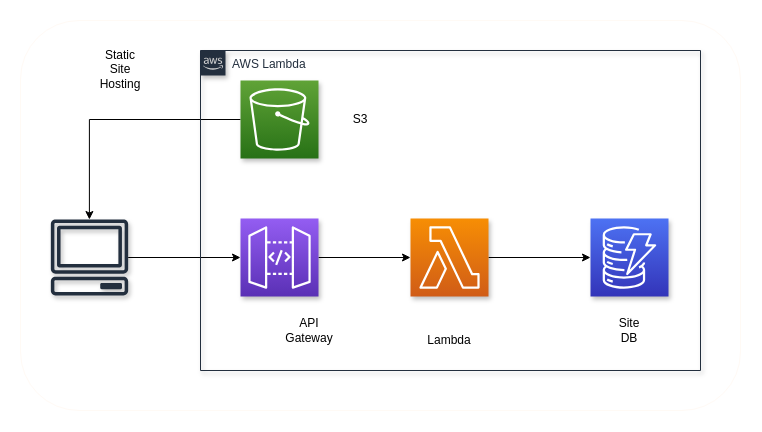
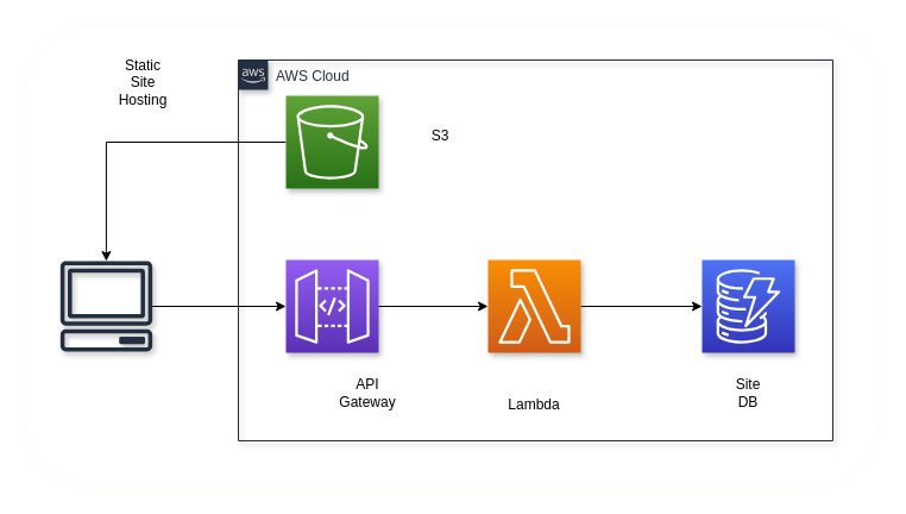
  <mxCell id="0" />
  <mxCell id="1" parent="0" />
  <mxCell id="2" value="" style="rounded=1;whiteSpace=wrap;html=1;shadow=0;strokeColor=#FFFAF5;strokeWidth=1;" vertex="1" parent="1"><mxGeometry x="20" y="20" width="720" height="390" as="geometry" /></mxCell>
  <mxCell id="3" value="" style="edgeStyle=orthogonalEdgeStyle;rounded=0;orthogonalLoop=1;jettySize=auto;html=1;" edge="1" parent="1" source="4" target="8"><mxGeometry relative="1" as="geometry"><mxPoint x="208.189" y="258" as="targetPoint" /></mxGeometry></mxCell>
  <mxCell id="4" value="" style="outlineConnect=0;fontColor=#232F3E;gradientColor=none;fillColor=#232F3E;strokeColor=none;dashed=0;verticalLabelPosition=bottom;verticalAlign=top;align=center;html=1;fontSize=12;fontStyle=0;aspect=fixed;pointerEvents=1;shape=mxgraph.aws4.client;shadow=1;" vertex="1" parent="1"><mxGeometry x="50" y="219" width="78" height="76" as="geometry" /></mxCell>
  <mxCell id="5" style="edgeStyle=orthogonalEdgeStyle;rounded=0;orthogonalLoop=1;jettySize=auto;html=1;" edge="1" parent="1" source="6" target="4"><mxGeometry relative="1" as="geometry" /></mxCell>
  <mxCell id="6" value="" style="outlineConnect=0;fontColor=#232F3E;gradientColor=#60A337;gradientDirection=north;fillColor=#277116;strokeColor=#ffffff;dashed=0;verticalLabelPosition=bottom;verticalAlign=top;align=center;html=1;fontSize=12;fontStyle=0;aspect=fixed;shape=mxgraph.aws4.resourceIcon;resIcon=mxgraph.aws4.s3;shadow=1;" vertex="1" parent="1"><mxGeometry x="240" y="80" width="78" height="78" as="geometry" /></mxCell>
  <mxCell id="7" value="" style="edgeStyle=orthogonalEdgeStyle;rounded=0;orthogonalLoop=1;jettySize=auto;html=1;" edge="1" parent="1" source="8" target="10"><mxGeometry relative="1" as="geometry"><mxPoint x="398" y="257" as="targetPoint" /></mxGeometry></mxCell>
  <mxCell id="8" value="" style="outlineConnect=0;fontColor=#232F3E;gradientColor=#945DF2;gradientDirection=north;fillColor=#5A30B5;strokeColor=#ffffff;dashed=0;verticalLabelPosition=bottom;verticalAlign=top;align=center;html=1;fontSize=12;fontStyle=0;aspect=fixed;shape=mxgraph.aws4.resourceIcon;resIcon=mxgraph.aws4.api_gateway;shadow=1;" vertex="1" parent="1"><mxGeometry x="240" y="218" width="78" height="78" as="geometry" /></mxCell>
  <mxCell id="9" style="edgeStyle=orthogonalEdgeStyle;rounded=0;orthogonalLoop=1;jettySize=auto;html=1;" edge="1" parent="1" source="10" target="11"><mxGeometry relative="1" as="geometry" /></mxCell>
  <mxCell id="10" value="" style="outlineConnect=0;fontColor=#232F3E;gradientColor=#F78E04;gradientDirection=north;fillColor=#D05C17;strokeColor=#ffffff;dashed=0;verticalLabelPosition=bottom;verticalAlign=top;align=center;html=1;fontSize=12;fontStyle=0;aspect=fixed;shape=mxgraph.aws4.resourceIcon;resIcon=mxgraph.aws4.lambda;shadow=1;" vertex="1" parent="1"><mxGeometry x="410" y="218" width="78" height="78" as="geometry" /></mxCell>
  <mxCell id="11" value="" style="outlineConnect=0;fontColor=#232F3E;gradientColor=#4D72F3;gradientDirection=north;fillColor=#3334B9;strokeColor=#ffffff;dashed=0;verticalLabelPosition=bottom;verticalAlign=top;align=center;html=1;fontSize=12;fontStyle=0;aspect=fixed;shape=mxgraph.aws4.resourceIcon;resIcon=mxgraph.aws4.dynamodb;shadow=1;" vertex="1" parent="1"><mxGeometry x="590" y="218" width="78" height="78" as="geometry" /></mxCell>
- <mxCell id="12" value="AWS Lambda" style="points=[[0,0],[0.25,0],[0.5,0],[0.75,0],[1,0],[1,0.25],[1,0.5],[1,0.75],[1,1],[0.75,1],[0.5,1],[0.25,1],[0,1],[0,0.75],[0,0.5],[0,0.25]];outlineConnect=0;gradientColor=none;html=1;whiteSpace=wrap;fontSize=12;fontStyle=0;shape=mxgraph.aws4.group;grIcon=mxgraph.aws4.group_aws_cloud_alt;strokeColor=#232F3E;fillColor=none;verticalAlign=top;align=left;spacingLeft=30;fontColor=#232F3E;dashed=0;shadow=1;" vertex="1" parent="1"><mxGeometry x="200" y="50" width="500" height="320" as="geometry" /></mxCell>
+ <mxCell id="12" value="AWS Cloud" style="points=[[0,0],[0.25,0],[0.5,0],[0.75,0],[1,0],[1,0.25],[1,0.5],[1,0.75],[1,1],[0.75,1],[0.5,1],[0.25,1],[0,1],[0,0.75],[0,0.5],[0,0.25]];outlineConnect=0;gradientColor=none;html=1;whiteSpace=wrap;fontSize=12;fontStyle=0;shape=mxgraph.aws4.group;grIcon=mxgraph.aws4.group_aws_cloud_alt;strokeColor=#232F3E;fillColor=none;verticalAlign=top;align=left;spacingLeft=30;fontColor=#232F3E;dashed=0;shadow=1;" vertex="1" parent="1"><mxGeometry x="200" y="50" width="500" height="320" as="geometry" /></mxCell>
  <mxCell id="13" value="API Gateway" style="text;html=1;strokeColor=none;fillColor=none;align=center;verticalAlign=middle;whiteSpace=wrap;rounded=0;shadow=1;" vertex="1" parent="1"><mxGeometry x="289" y="320" width="40" height="20" as="geometry" /></mxCell>
  <mxCell id="14" value="Lambda" style="text;html=1;strokeColor=none;fillColor=none;align=center;verticalAlign=middle;whiteSpace=wrap;rounded=0;shadow=1;" vertex="1" parent="1"><mxGeometry x="429" y="330" width="40" height="20" as="geometry" /></mxCell>
  <mxCell id="15" value="Site DB" style="text;html=1;strokeColor=none;fillColor=none;align=center;verticalAlign=middle;whiteSpace=wrap;rounded=0;shadow=1;" vertex="1" parent="1"><mxGeometry x="609" y="320" width="40" height="20" as="geometry" /></mxCell>
- <mxCell id="16" value="S3" style="text;html=1;strokeColor=none;fillColor=none;align=center;verticalAlign=middle;whiteSpace=wrap;rounded=0;shadow=1;" vertex="1" parent="1"><mxGeometry x="340" y="109" width="40" height="20" as="geometry" /></mxCell>
+ <mxCell id="16" value="S3" style="text;html=1;strokeColor=none;fillColor=none;align=center;verticalAlign=middle;whiteSpace=wrap;rounded=0;shadow=1;" vertex="1" parent="1"><mxGeometry x="350" y="104" width="40" height="20" as="geometry" /></mxCell>
  <mxCell id="17" value="Static Site Hosting" style="text;html=1;strokeColor=none;fillColor=none;align=center;verticalAlign=middle;whiteSpace=wrap;rounded=0;shadow=1;" vertex="1" parent="1"><mxGeometry x="100" y="59" width="40" height="20" as="geometry" /></mxCell>
